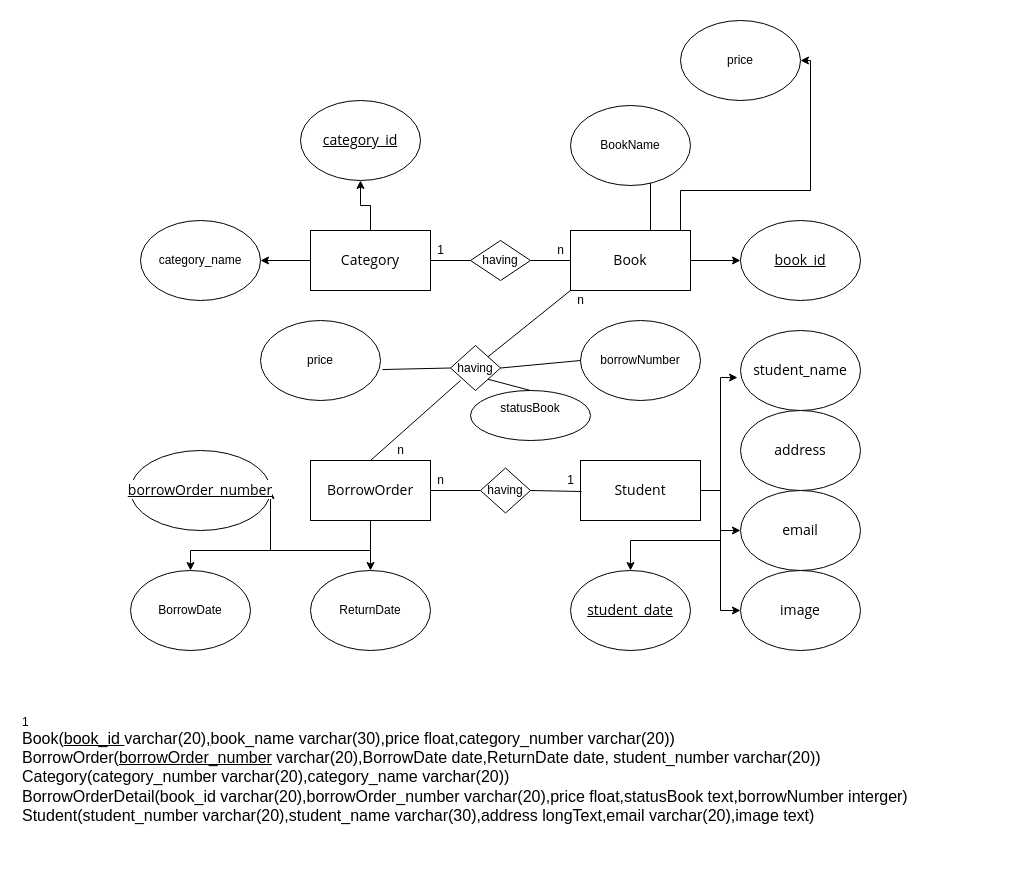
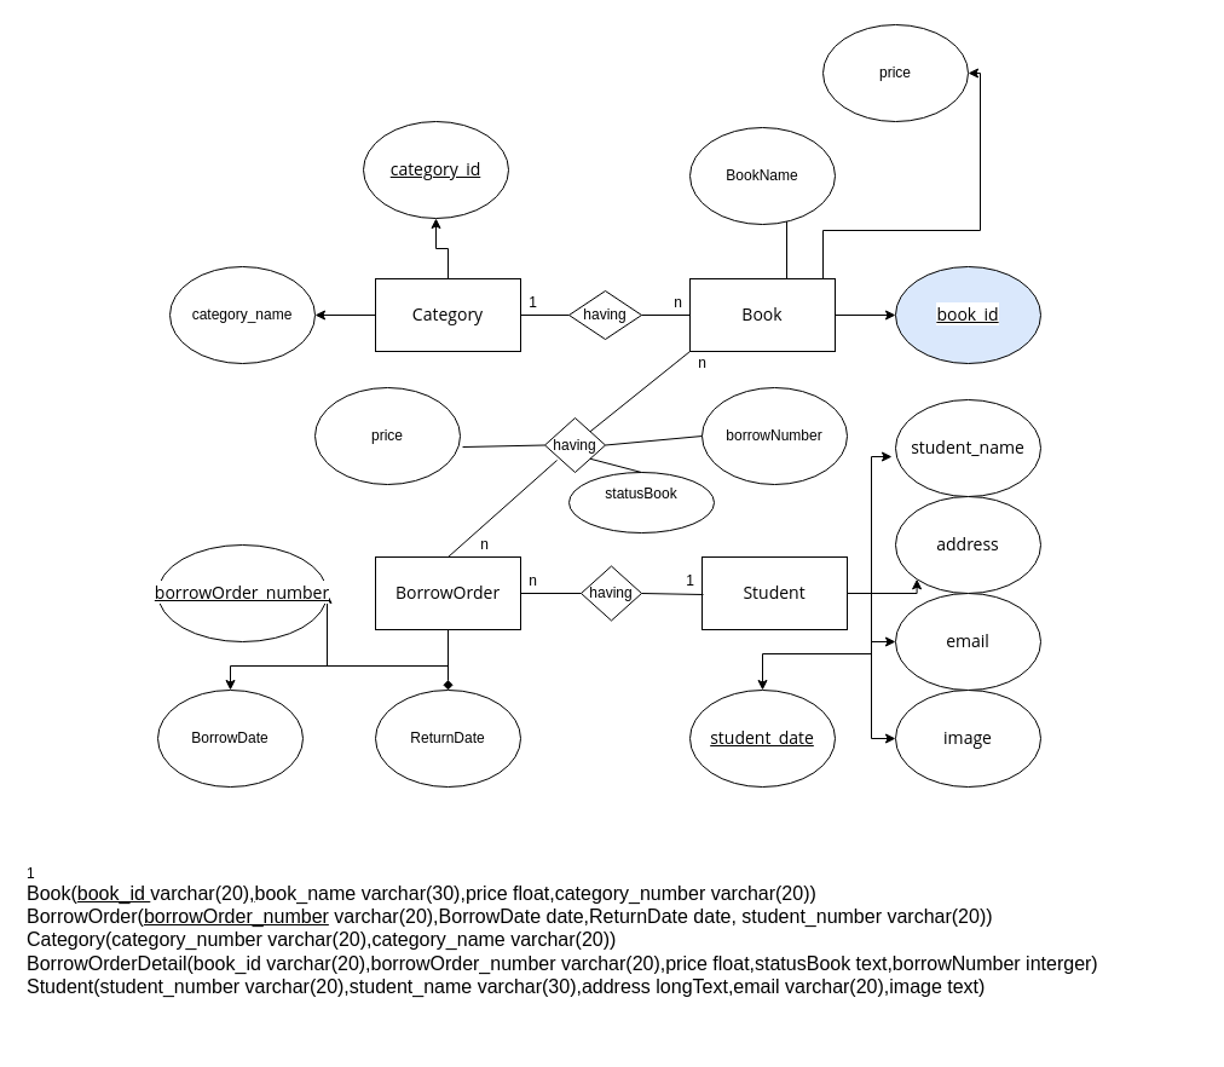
  <mxCell id="0" />
  <mxCell id="1" parent="0" />
  <mxCell id="2" style="edgeStyle=orthogonalEdgeStyle;rounded=0;orthogonalLoop=1;jettySize=auto;html=1;entryX=0.5;entryY=1;entryDx=0;entryDy=0;" edge="1" parent="1" source="4" target="24"><mxGeometry relative="1" as="geometry" /></mxCell>
  <mxCell id="3" style="edgeStyle=orthogonalEdgeStyle;rounded=0;orthogonalLoop=1;jettySize=auto;html=1;" edge="1" parent="1" source="4" target="25"><mxGeometry relative="1" as="geometry" /></mxCell>
  <mxCell id="4" value="&lt;span style=&quot;font-family: &amp;#34;open sans&amp;#34; , sans-serif ; font-size: 14px ; text-align: left ; background-color: rgb(255 , 255 , 255)&quot;&gt;Category&lt;/span&gt;" style="rounded=0;whiteSpace=wrap;html=1;" vertex="1" parent="1"><mxGeometry x="310" y="230" width="120" height="60" as="geometry" /></mxCell>
  <mxCell id="5" style="edgeStyle=orthogonalEdgeStyle;rounded=0;orthogonalLoop=1;jettySize=auto;html=1;entryX=1;entryY=0.5;entryDx=0;entryDy=0;" edge="1" parent="1" source="8" target="26"><mxGeometry relative="1" as="geometry"><Array as="points"><mxPoint x="370" y="550" /><mxPoint x="270" y="550" /></Array></mxGeometry></mxCell>
  <mxCell id="6" style="edgeStyle=orthogonalEdgeStyle;rounded=0;orthogonalLoop=1;jettySize=auto;html=1;" edge="1" parent="1" source="8" target="27"><mxGeometry relative="1" as="geometry"><Array as="points"><mxPoint x="370" y="550" /><mxPoint y="550" x="190" /></Array></mxGeometry></mxCell>
- <mxCell id="7" style="edgeStyle=orthogonalEdgeStyle;rounded=0;orthogonalLoop=1;jettySize=auto;html=1;entryX=0.5;entryY=0;entryDx=0;entryDy=0;" edge="1" parent="1" source="8" target="28"><mxGeometry relative="1" as="geometry" /></mxCell>
+ <mxCell id="7" style="edgeStyle=orthogonalEdgeStyle;rounded=0;orthogonalLoop=1;jettySize=auto;html=1;entryX=0.5;entryY=0;entryDx=0;entryDy=0;endArrow=diamond;" edge="1" parent="1" source="8" target="28"><mxGeometry relative="1" as="geometry" /></mxCell>
  <mxCell id="8" value="&lt;span style=&quot;font-family: &amp;#34;open sans&amp;#34; , sans-serif ; font-size: 14px ; text-align: left ; background-color: rgb(255 , 255 , 255)&quot;&gt;BorrowOrder&lt;/span&gt;" style="rounded=0;whiteSpace=wrap;html=1;" vertex="1" parent="1"><mxGeometry x="310" y="460" width="120" height="60" as="geometry" /></mxCell>
  <mxCell id="9" style="edgeStyle=orthogonalEdgeStyle;rounded=0;orthogonalLoop=1;jettySize=auto;html=1;" edge="1" parent="1" source="14" target="22"><mxGeometry relative="1" as="geometry"><Array as="points"><mxPoint x="720" y="490" /><mxPoint x="720" y="540" /><mxPoint x="630" y="540" /></Array></mxGeometry></mxCell>
  <mxCell id="10" style="edgeStyle=orthogonalEdgeStyle;rounded=0;orthogonalLoop=1;jettySize=auto;html=1;entryX=-0.025;entryY=0.588;entryDx=0;entryDy=0;entryPerimeter=0;" edge="1" parent="1" source="14" target="21"><mxGeometry relative="1" as="geometry"><Array as="points"><mxPoint x="720" y="490" /><mxPoint x="720" y="377" /></Array></mxGeometry></mxCell>
+ <mxCell id="11" style="edgeStyle=orthogonalEdgeStyle;rounded=0;orthogonalLoop=1;jettySize=auto;html=1;entryX=0;entryY=1;entryDx=0;entryDy=0;" edge="1" parent="1" source="14" target="20"><mxGeometry relative="1" as="geometry"><Array as="points"><mxPoint x="758" y="490" /></Array></mxGeometry></mxCell>
  <mxCell id="12" style="edgeStyle=orthogonalEdgeStyle;rounded=0;orthogonalLoop=1;jettySize=auto;html=1;" edge="1" parent="1" source="14" target="19"><mxGeometry relative="1" as="geometry" /></mxCell>
  <mxCell id="13" style="edgeStyle=orthogonalEdgeStyle;rounded=0;orthogonalLoop=1;jettySize=auto;html=1;entryX=0;entryY=0.5;entryDx=0;entryDy=0;" edge="1" parent="1" source="14" target="23"><mxGeometry relative="1" as="geometry" /></mxCell>
  <mxCell id="14" value="&lt;span style=&quot;font-family: &amp;#34;open sans&amp;#34; , sans-serif ; font-size: 14px ; text-align: left ; background-color: rgb(255 , 255 , 255)&quot;&gt;Student&lt;/span&gt;" style="rounded=0;whiteSpace=wrap;html=1;" vertex="1" parent="1"><mxGeometry x="580" y="460" width="120" height="60" as="geometry" /></mxCell>
  <mxCell id="15" style="edgeStyle=orthogonalEdgeStyle;rounded=0;orthogonalLoop=1;jettySize=auto;html=1;" edge="1" parent="1" source="18" target="29"><mxGeometry relative="1" as="geometry" /></mxCell>
  <mxCell id="16" style="edgeStyle=orthogonalEdgeStyle;rounded=0;orthogonalLoop=1;jettySize=auto;html=1;entryX=1;entryY=0.5;entryDx=0;entryDy=0;" edge="1" parent="1" source="18" target="30"><mxGeometry relative="1" as="geometry"><Array as="points"><mxPoint x="650" y="145" /></Array></mxGeometry></mxCell>
  <mxCell id="17" style="edgeStyle=orthogonalEdgeStyle;rounded=0;orthogonalLoop=1;jettySize=auto;html=1;" edge="1" parent="1" source="18" target="31"><mxGeometry relative="1" as="geometry"><Array as="points"><mxPoint x="680" y="190" /><mxPoint x="810" y="190" /><mxPoint x="810" y="60" /></Array></mxGeometry></mxCell>
  <mxCell id="18" value="&lt;span style=&quot;font-family: &amp;#34;open sans&amp;#34; , sans-serif ; font-size: 14px ; text-align: left ; background-color: rgb(255 , 255 , 255)&quot;&gt;Book&lt;/span&gt;" style="rounded=0;whiteSpace=wrap;html=1;" vertex="1" parent="1"><mxGeometry x="570" y="230" width="120" height="60" as="geometry" /></mxCell>
  <mxCell id="19" value="&#10;&#10;&lt;span style=&quot;color: rgb(0, 0, 0); font-family: &amp;quot;open sans&amp;quot;, sans-serif; font-size: 14px; font-style: normal; font-weight: 400; letter-spacing: normal; text-align: left; text-indent: 0px; text-transform: none; word-spacing: 0px; background-color: rgb(255, 255, 255); display: inline; float: none;&quot;&gt;email&lt;/span&gt;&#10;&#10;" style="ellipse;whiteSpace=wrap;html=1;" vertex="1" parent="1"><mxGeometry x="740" y="490" width="120" height="80" as="geometry" /></mxCell>
  <mxCell id="20" value="&#10;&#10;&lt;span style=&quot;color: rgb(0, 0, 0); font-family: &amp;quot;open sans&amp;quot;, sans-serif; font-size: 14px; font-style: normal; font-weight: 400; letter-spacing: normal; text-align: left; text-indent: 0px; text-transform: none; word-spacing: 0px; background-color: rgb(255, 255, 255); display: inline; float: none;&quot;&gt;address&lt;/span&gt;&#10;&#10;" style="ellipse;whiteSpace=wrap;html=1;" vertex="1" parent="1"><mxGeometry x="740" y="410" width="120" height="80" as="geometry" /></mxCell>
  <mxCell id="21" value="&#10;&#10;&lt;span style=&quot;color: rgb(0, 0, 0); font-family: &amp;quot;open sans&amp;quot;, sans-serif; font-size: 14px; font-style: normal; font-weight: 400; letter-spacing: normal; text-align: left; text-indent: 0px; text-transform: none; word-spacing: 0px; background-color: rgb(255, 255, 255); display: inline; float: none;&quot;&gt;student_name&lt;/span&gt;&#10;&#10;" style="ellipse;whiteSpace=wrap;html=1;" vertex="1" parent="1"><mxGeometry x="740" y="330" width="120" height="80" as="geometry" /></mxCell>
  <mxCell id="22" value="&lt;span style=&quot;color: rgb(0 , 0 , 0) ; font-family: &amp;#34;open sans&amp;#34; , sans-serif ; font-size: 14px ; font-style: normal ; font-weight: 400 ; letter-spacing: normal ; text-align: left ; text-indent: 0px ; text-transform: none ; word-spacing: 0px ; background-color: rgb(255 , 255 , 255) ; display: inline ; float: none&quot;&gt;&lt;u&gt;student_date&lt;/u&gt;&lt;/span&gt;" style="ellipse;whiteSpace=wrap;html=1;" vertex="1" parent="1"><mxGeometry x="570" y="570" width="120" height="80" as="geometry" /></mxCell>
  <mxCell id="23" value="&#10;&#10;&lt;span style=&quot;color: rgb(0, 0, 0); font-family: &amp;quot;open sans&amp;quot;, sans-serif; font-size: 14px; font-style: normal; font-weight: 400; letter-spacing: normal; text-align: left; text-indent: 0px; text-transform: none; word-spacing: 0px; background-color: rgb(255, 255, 255); display: inline; float: none;&quot;&gt;image&lt;/span&gt;&#10;&#10;" style="ellipse;whiteSpace=wrap;html=1;" vertex="1" parent="1"><mxGeometry x="740" y="570" width="120" height="80" as="geometry" /></mxCell>
  <mxCell id="24" value="&lt;span style=&quot;color: rgb(0 , 0 , 0) ; font-family: &amp;#34;open sans&amp;#34; , sans-serif ; font-size: 14px ; font-style: normal ; font-weight: 400 ; letter-spacing: normal ; text-align: left ; text-indent: 0px ; text-transform: none ; word-spacing: 0px ; background-color: rgb(255 , 255 , 255) ; display: inline ; float: none&quot;&gt;&lt;u&gt;category_id&lt;/u&gt;&lt;/span&gt;" style="ellipse;whiteSpace=wrap;html=1;" vertex="1" parent="1"><mxGeometry x="300" y="100" width="120" height="80" as="geometry" /></mxCell>
  <mxCell id="25" value="category_name&lt;br&gt;" style="ellipse;whiteSpace=wrap;html=1;" vertex="1" parent="1"><mxGeometry x="140" y="220" width="120" height="80" as="geometry" /></mxCell>
  <mxCell id="26" value="&lt;span style=&quot;color: rgb(0 , 0 , 0) ; font-family: &amp;#34;open sans&amp;#34; , sans-serif ; font-size: 14px ; font-style: normal ; font-weight: 400 ; letter-spacing: normal ; text-align: left ; text-indent: 0px ; text-transform: none ; word-spacing: 0px ; background-color: rgb(255 , 255 , 255) ; display: inline ; float: none&quot;&gt;&lt;u&gt;borrowOrder_number&lt;/u&gt;&lt;/span&gt;" style="ellipse;whiteSpace=wrap;html=1;" vertex="1" parent="1"><mxGeometry x="130" y="450" width="140" height="80" as="geometry" /></mxCell>
  <mxCell id="27" value="BorrowDate" style="ellipse;whiteSpace=wrap;html=1;" vertex="1" parent="1"><mxGeometry x="130" y="570" width="120" height="80" as="geometry" /></mxCell>
  <mxCell id="28" value="ReturnDate" style="ellipse;whiteSpace=wrap;html=1;" vertex="1" parent="1"><mxGeometry x="310" y="570" width="120" height="80" as="geometry" /></mxCell>
- <mxCell id="29" value="&lt;span style=&quot;color: rgb(0 , 0 , 0) ; font-family: &amp;#34;open sans&amp;#34; , sans-serif ; font-size: 14px ; font-style: normal ; font-weight: 400 ; letter-spacing: normal ; text-align: left ; text-indent: 0px ; text-transform: none ; word-spacing: 0px ; background-color: rgb(255 , 255 , 255) ; display: inline ; float: none&quot;&gt;&lt;u&gt;book_id&lt;/u&gt;&lt;/span&gt;" style="ellipse;whiteSpace=wrap;html=1;" vertex="1" parent="1"><mxGeometry x="740" y="220" width="120" height="80" as="geometry" /></mxCell>
+ <mxCell id="29" value="&lt;span style=&quot;color: rgb(0 , 0 , 0) ; font-family: &amp;#34;open sans&amp;#34; , sans-serif ; font-size: 14px ; font-style: normal ; font-weight: 400 ; letter-spacing: normal ; text-align: left ; text-indent: 0px ; text-transform: none ; word-spacing: 0px ; background-color: rgb(255 , 255 , 255) ; display: inline ; float: none&quot;&gt;&lt;u&gt;book_id&lt;/u&gt;&lt;/span&gt;" style="ellipse;whiteSpace=wrap;html=1;fillColor=#dae8fc;" vertex="1" parent="1"><mxGeometry x="740" y="220" width="120" height="80" as="geometry" /></mxCell>
  <mxCell id="30" value="BookName" style="ellipse;whiteSpace=wrap;html=1;" vertex="1" parent="1"><mxGeometry x="570" y="105" width="120" height="80" as="geometry" /></mxCell>
  <mxCell id="31" value="price" style="ellipse;whiteSpace=wrap;html=1;" vertex="1" parent="1"><mxGeometry x="680" y="20" width="120" height="80" as="geometry" /></mxCell>
  <mxCell id="32" value="having" style="rhombus;whiteSpace=wrap;html=1;" vertex="1" parent="1"><mxGeometry x="470" y="240" width="60" height="40" as="geometry" /></mxCell>
  <mxCell id="33" value="" style="endArrow=none;html=1;exitX=0;exitY=0.5;exitDx=0;exitDy=0;entryX=1;entryY=0.5;entryDx=0;entryDy=0;" edge="1" parent="1" source="18" target="32"><mxGeometry width="50" height="50" relative="1" as="geometry"><mxPoint x="480" y="320" as="sourcePoint" /><mxPoint x="530" y="270" as="targetPoint" /></mxGeometry></mxCell>
  <mxCell id="34" value="" style="endArrow=none;html=1;exitX=0;exitY=0.5;exitDx=0;exitDy=0;entryX=1;entryY=0.5;entryDx=0;entryDy=0;" edge="1" parent="1" source="32" target="4"><mxGeometry width="50" height="50" relative="1" as="geometry"><mxPoint x="580" y="270" as="sourcePoint" /><mxPoint x="540" y="270" as="targetPoint" /></mxGeometry></mxCell>
  <mxCell id="35" value="1" style="text;html=1;align=center;verticalAlign=middle;resizable=0;points=[];autosize=1;" vertex="1" parent="1"><mxGeometry x="430" y="240" width="20" height="20" as="geometry" /></mxCell>
  <mxCell id="36" value="n" style="text;html=1;align=center;verticalAlign=middle;resizable=0;points=[];autosize=1;" vertex="1" parent="1"><mxGeometry x="550" y="240" width="20" height="20" as="geometry" /></mxCell>
  <mxCell id="37" value="having" style="rhombus;whiteSpace=wrap;html=1;" vertex="1" parent="1"><mxGeometry x="450" y="345" width="50" height="45" as="geometry" /></mxCell>
  <mxCell id="38" value="" style="endArrow=none;html=1;entryX=0;entryY=1;entryDx=0;entryDy=0;exitX=1;exitY=0;exitDx=0;exitDy=0;" edge="1" parent="1" source="37" target="18"><mxGeometry width="50" height="50" relative="1" as="geometry"><mxPoint x="480" y="420" as="sourcePoint" /><mxPoint x="530" y="370" as="targetPoint" /></mxGeometry></mxCell>
  <mxCell id="39" value="" style="endArrow=none;html=1;entryX=0.5;entryY=0;entryDx=0;entryDy=0;" edge="1" parent="1" target="8"><mxGeometry width="50" height="50" relative="1" as="geometry"><mxPoint x="460" y="380" as="sourcePoint" /><mxPoint x="580" y="300" as="targetPoint" /><Array as="points"><mxPoint x="460" y="380" /></Array></mxGeometry></mxCell>
  <mxCell id="40" value="n" style="text;html=1;align=center;verticalAlign=middle;resizable=0;points=[];autosize=1;" vertex="1" parent="1"><mxGeometry x="390" y="440" width="20" height="20" as="geometry" /></mxCell>
  <mxCell id="41" value="n" style="text;html=1;align=center;verticalAlign=middle;resizable=0;points=[];autosize=1;" vertex="1" parent="1"><mxGeometry x="570" y="290" width="20" height="20" as="geometry" /></mxCell>
  <mxCell id="42" value="having" style="rhombus;whiteSpace=wrap;html=1;" vertex="1" parent="1"><mxGeometry x="480" y="467.5" width="50" height="45" as="geometry" /></mxCell>
  <mxCell id="43" value="" style="endArrow=none;html=1;entryX=0.5;entryY=0;entryDx=0;entryDy=0;exitX=0;exitY=0.5;exitDx=0;exitDy=0;" edge="1" parent="1" source="42"><mxGeometry width="50" height="50" relative="1" as="geometry"><mxPoint x="520" y="410" as="sourcePoint" /><mxPoint x="430" y="490" as="targetPoint" /><Array as="points" /></mxGeometry></mxCell>
  <mxCell id="44" value="1" style="text;html=1;align=center;verticalAlign=middle;resizable=0;points=[];autosize=1;" vertex="1" parent="1"><mxGeometry x="560" y="470" width="20" height="20" as="geometry" /></mxCell>
  <mxCell id="45" value="n" style="text;html=1;align=center;verticalAlign=middle;resizable=0;points=[];autosize=1;" vertex="1" parent="1"><mxGeometry x="430" y="470" width="20" height="20" as="geometry" /></mxCell>
  <mxCell id="46" value="" style="endArrow=none;html=1;entryX=1.05;entryY=1.05;entryDx=0;entryDy=0;entryPerimeter=0;exitX=1;exitY=0.5;exitDx=0;exitDy=0;" edge="1" parent="1" source="42" target="44"><mxGeometry width="50" height="50" relative="1" as="geometry"><mxPoint x="480" y="520" as="sourcePoint" /><mxPoint x="530" y="470" as="targetPoint" /></mxGeometry></mxCell>
  <mxCell id="47" value="&lt;div&gt;&lt;font style=&quot;font-size: 12px&quot;&gt;1&lt;/font&gt;&lt;/div&gt;&lt;div&gt;&lt;font size=&quot;3&quot;&gt;Book(&lt;u&gt;book_id &lt;/u&gt;varchar(20)&lt;u&gt;,&lt;/u&gt;book_name varchar(30),price float,category_number varchar(20))&lt;br&gt;&lt;/font&gt;&lt;/div&gt;&lt;div&gt;&lt;font size=&quot;3&quot;&gt;BorrowOrder(&lt;u&gt;borrowOrder_number&lt;/u&gt; varchar(20),BorrowDate date,ReturnDate date, student_number varchar(20))&lt;/font&gt;&lt;/div&gt;&lt;div&gt;&lt;font size=&quot;3&quot;&gt;Category(category_number varchar(20),category_name varchar(20))&lt;/font&gt;&lt;/div&gt;&lt;div&gt;&lt;font size=&quot;3&quot;&gt;BorrowOrderDetail(book_id varchar(20),borrowOrder_number varchar(20),price float,statusBook text,borrowNumber interger)&lt;/font&gt;&lt;/div&gt;&lt;div&gt;&lt;div&gt;&lt;font size=&quot;3&quot;&gt;Student(student_number&amp;nbsp;varchar(20),student_name varchar(30),address longText,email varchar(20),image text)&lt;/font&gt;&lt;/div&gt;&lt;/div&gt;&lt;div&gt;&lt;font style=&quot;font-size: 18px&quot;&gt;&lt;br&gt;&lt;/font&gt;&lt;/div&gt;" style="text;strokeColor=none;fillColor=none;html=1;whiteSpace=wrap;verticalAlign=middle;overflow=hidden;" vertex="1" parent="1"><mxGeometry x="20" y="700" width="970" height="160" as="geometry" /></mxCell>
  <mxCell id="48" value="borrowNumber" style="ellipse;whiteSpace=wrap;html=1;" vertex="1" parent="1"><mxGeometry x="580" y="320" width="120" height="80" as="geometry" /></mxCell>
  <mxCell id="49" value="price" style="ellipse;whiteSpace=wrap;html=1;" vertex="1" parent="1"><mxGeometry x="260" y="320" width="120" height="80" as="geometry" /></mxCell>
  <mxCell id="50" value="" style="endArrow=none;html=1;entryX=0;entryY=0.5;entryDx=0;entryDy=0;exitX=1;exitY=0.5;exitDx=0;exitDy=0;" edge="1" parent="1" source="37" target="48"><mxGeometry width="50" height="50" relative="1" as="geometry"><mxPoint x="510" y="360" as="sourcePoint" /><mxPoint x="560" y="310" as="targetPoint" /></mxGeometry></mxCell>
  <mxCell id="51" value="" style="endArrow=none;html=1;entryX=0;entryY=0.5;entryDx=0;entryDy=0;exitX=1.017;exitY=0.613;exitDx=0;exitDy=0;exitPerimeter=0;" edge="1" parent="1" source="49" target="37"><mxGeometry width="50" height="50" relative="1" as="geometry"><mxPoint x="510" y="360" as="sourcePoint" /><mxPoint x="560" y="310" as="targetPoint" /></mxGeometry></mxCell>
  <mxCell id="52" value="statusBook&lt;br&gt;&lt;br&gt;" style="ellipse;whiteSpace=wrap;html=1;" vertex="1" parent="1"><mxGeometry x="470" y="390" width="120" height="50" as="geometry" /></mxCell>
  <mxCell id="53" value="" style="endArrow=none;html=1;entryX=0.5;entryY=0;entryDx=0;entryDy=0;exitX=1;exitY=1;exitDx=0;exitDy=0;" edge="1" parent="1" source="37" target="52"><mxGeometry width="50" height="50" relative="1" as="geometry"><mxPoint x="510" y="377.5" as="sourcePoint" /><mxPoint x="590" y="370" as="targetPoint" /></mxGeometry></mxCell>
